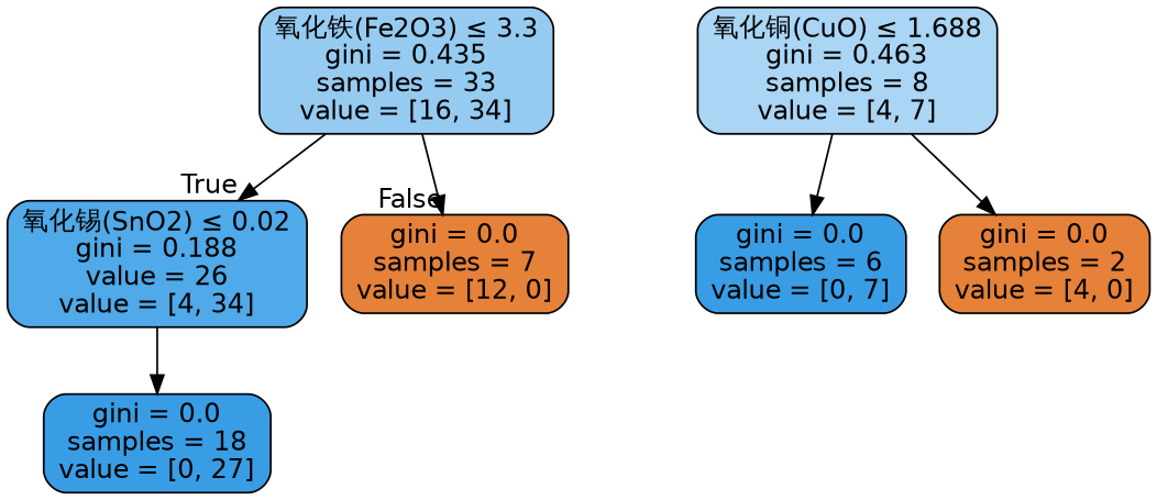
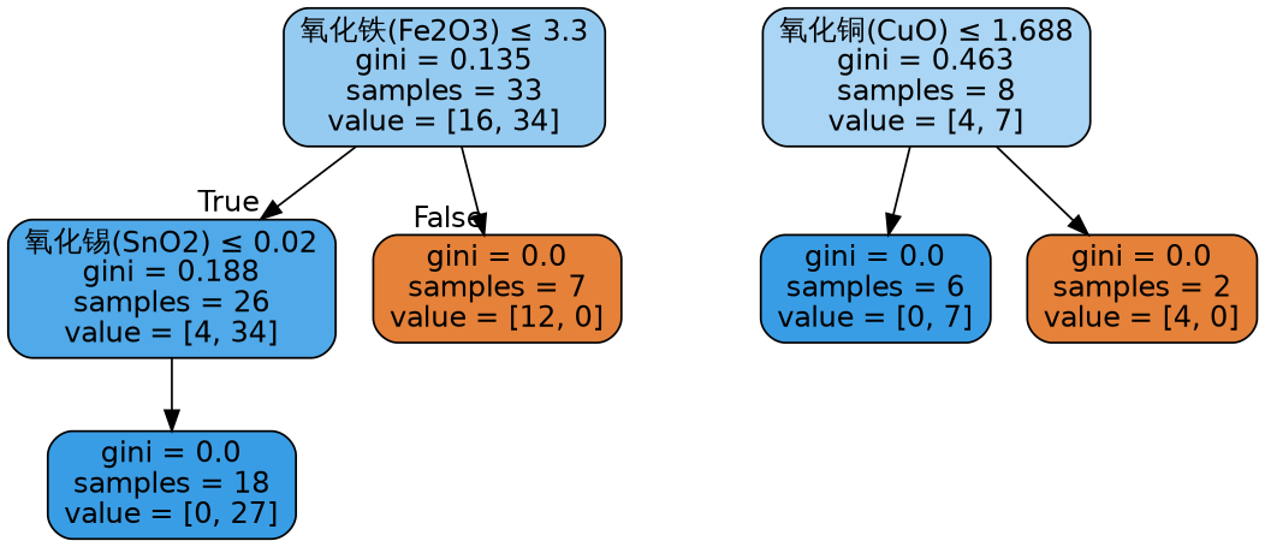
  digraph {
    fontname="DejaVu Sans"
    node [color=black fillcolor="#e58139" fontname="DejaVu Sans" shape=box style="filled, rounded"]
    edge [fontname="DejaVu Sans"]
-   n1 [fillcolor="#96cbf1" label=<氧化铁(Fe2O3) &le; 3.3<br/>gini = 0.435<br/>samples = 33<br/>value = [16, 34]>]
-   n2 [fillcolor="#50a9e8" label=<氧化锡(SnO2) &le; 0.02<br/>gini = 0.188<br/>value = 26<br/>value = [4, 34]>]
+   n1 [fillcolor="#96cbf1" label=<氧化铁(Fe2O3) &le; 3.3<br/>gini = 0.135<br/>samples = 33<br/>value = [16, 34]>]
+   n2 [fillcolor="#50a9e8" label=<氧化锡(SnO2) &le; 0.02<br/>gini = 0.188<br/>samples = 26<br/>value = [4, 34]>]
    n3 [label=<gini = 0.0<br/>samples = 7<br/>value = [12, 0]>]
    n4 [fillcolor="#399de5" label=<gini = 0.0<br/>samples = 18<br/>value = [0, 27]>]
    n5 [fillcolor="#aad5f4" label=<氧化铜(CuO) &le; 1.688<br/>gini = 0.463<br/>samples = 8<br/>value = [4, 7]>]
    n6 [fillcolor="#399de5" label=<gini = 0.0<br/>samples = 6<br/>value = [0, 7]>]
    n7 [label=<gini = 0.0<br/>samples = 2<br/>value = [4, 0]>]
    n1 -> n2 [headlabel=True labelangle=45 labeldistance=2.5]
    n1 -> n3 [headlabel=False labelangle=-45 labeldistance=2.5]
    n2 -> n4
    n5 -> n6
    n5 -> n7
  }
